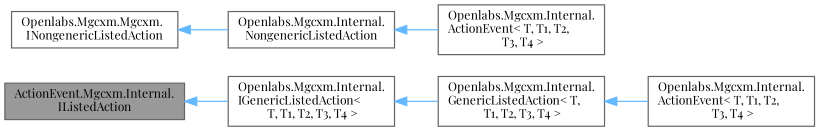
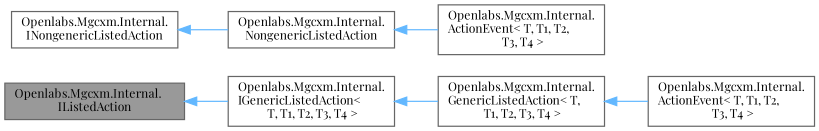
  digraph {
    fontname="Playfair Display"
    rankdir=LR
    node [color=gray40 fillcolor=white fontname="Playfair Display" fontsize=10 shape=box style=filled]
    edge [color=steelblue1 dir=back fontname="Playfair Display" fontsize=10 labelfontname=Helvetica labelfontsize=10 style=solid]
-   n1 [fillcolor=grey60 fontcolor=black height=0.2 label="ActionEvent.Mgcxm.Internal.\lIListedAction" width=0.4]
+   n1 [fillcolor=grey60 fontcolor=black height=0.2 label="Openlabs.Mgcxm.Internal.\lIListedAction" width=0.4]
    n2 [height=0.2 label="Openlabs.Mgcxm.Internal.\lIGenericListedAction\<\l T, T1, T2, T3, T4 \>" width=0.4]
    n3 [height=0.2 label="Openlabs.Mgcxm.Internal.\lGenericListedAction\< T,\l T1, T2, T3, T4 \>" width=0.4]
-   n4 [height=0.2 label="Openlabs.Mgcxm.Mgcxm.\lINongenericListedAction" width=0.4]
+   n4 [height=0.2 label="Openlabs.Mgcxm.Internal.\lINongenericListedAction" width=0.4]
    n5 [height=0.2 label="Openlabs.Mgcxm.Internal.\lNongenericListedAction" width=0.4]
    n6 [height=0.2 label="Openlabs.Mgcxm.Internal.\lActionEvent\< T, T1, T2,\l T3, T4 \>" width=0.4]
    n7 [height=0.2 label="Openlabs.Mgcxm.Internal.\lActionEvent\< T, T1, T2,\l T3, T4 \>" width=0.4]
    n1 -> n2
    n2 -> n3
    n3 -> n6
    n4 -> n5
    n5 -> n7
  }
